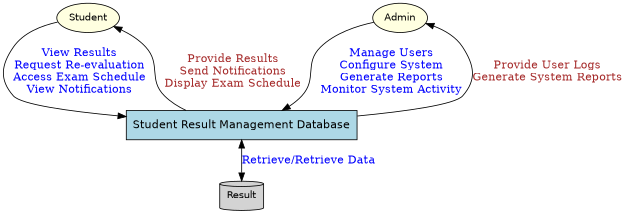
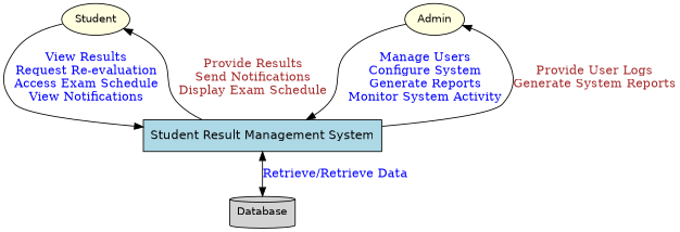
  digraph {
    node [fillcolor=lightyellow fontname=Helvetica fontsize=12 shape=ellipse style=filled]
    edge [fontcolor=blue]
    n1 [label=Student]
    n2 [label=Admin]
-   n3 [fillcolor=lightgrey label=Result shape=cylinder]
-   n4 [fillcolor=lightblue fontsize=14 label="Student Result Management Database" shape=box]
+   n3 [fillcolor=lightgrey label=Database shape=cylinder]
+   n4 [fillcolor=lightblue fontsize=14 label="Student Result Management System" shape=box]
    subgraph sub_1 {
      rank=source
      n1
      n2
    }
    subgraph sub_2 {
      rank=sink
      n3
    }
    n1 -> n4 [label="View Results\nRequest Re-evaluation\nAccess Exam Schedule\nView Notifications"]
    n2 -> n4 [label="Manage Users\nConfigure System\nGenerate Reports\nMonitor System Activity"]
    n4 -> n1 [fontcolor=brown label="Provide Results\nSend Notifications\nDisplay Exam Schedule"]
    n4 -> n2 [fontcolor=brown label="Provide User Logs\nGenerate System Reports"]
    n4 -> n3 [dir=both label="Retrieve/Retrieve Data"]
  }
